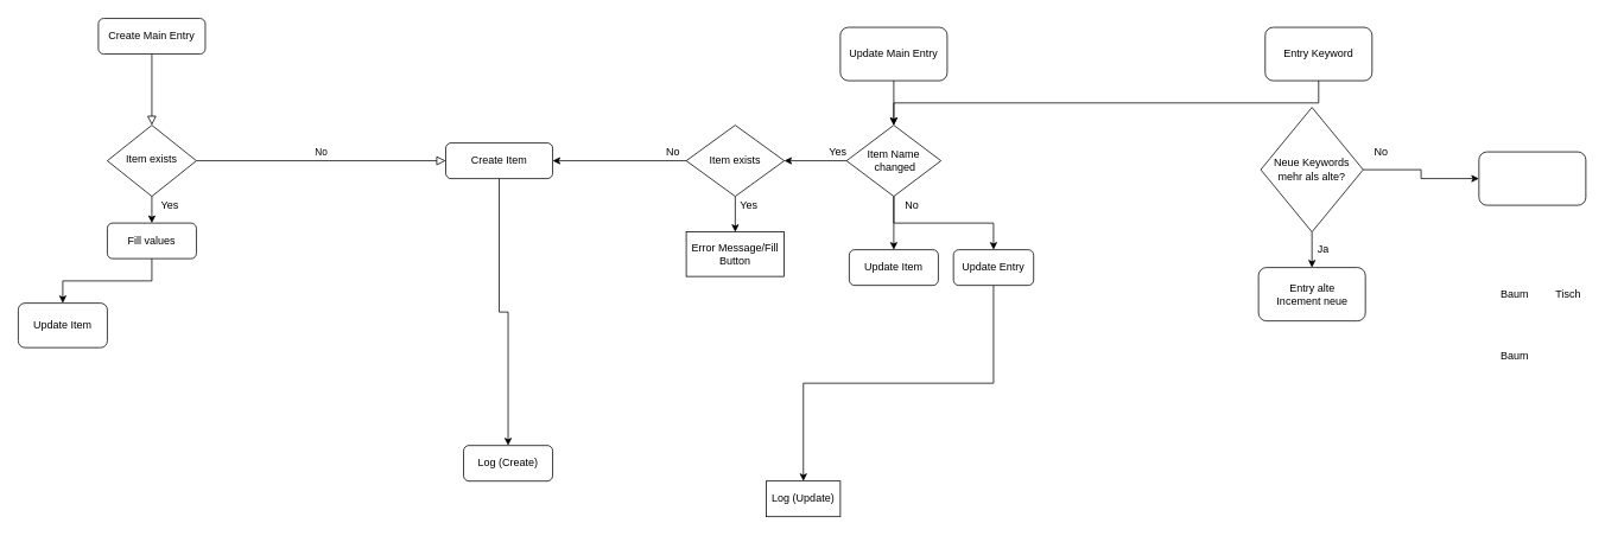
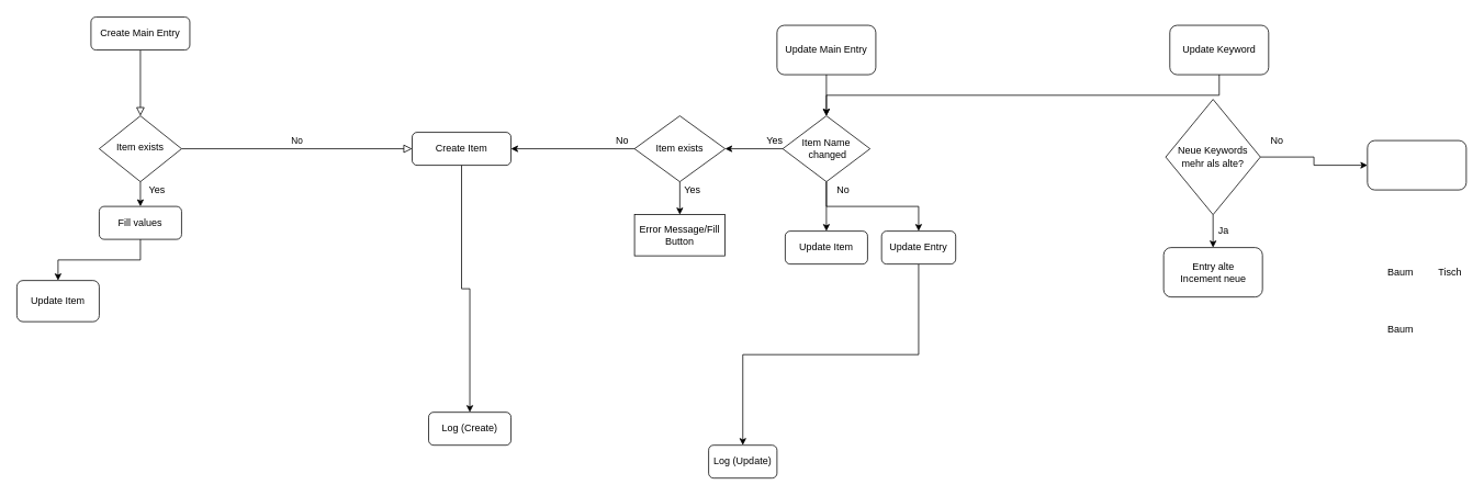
  <mxCell id="0" />
  <mxCell id="1" parent="0" />
  <mxCell id="2" value="" style="rounded=0;html=1;jettySize=auto;orthogonalLoop=1;fontSize=11;endArrow=block;endFill=0;endSize=8;strokeWidth=1;shadow=0;labelBackgroundColor=none;edgeStyle=orthogonalEdgeStyle;" parent="1" source="3" target="6" edge="1"><mxGeometry relative="1" as="geometry" /></mxCell>
  <mxCell id="3" value="Create Main Entry" style="rounded=1;whiteSpace=wrap;html=1;fontSize=12;glass=0;strokeWidth=1;shadow=0;" parent="1" vertex="1"><mxGeometry x="110" y="20" width="120" height="40" as="geometry" /></mxCell>
  <mxCell id="4" value="No" style="edgeStyle=orthogonalEdgeStyle;rounded=0;html=1;jettySize=auto;orthogonalLoop=1;fontSize=11;endArrow=block;endFill=0;endSize=8;strokeWidth=1;shadow=0;labelBackgroundColor=none;" parent="1" source="6" target="8" edge="1"><mxGeometry y="10" relative="1" as="geometry"><mxPoint as="offset" /></mxGeometry></mxCell>
  <mxCell id="5" style="edgeStyle=orthogonalEdgeStyle;rounded=0;orthogonalLoop=1;jettySize=auto;html=1;exitX=0.5;exitY=1;exitDx=0;exitDy=0;entryX=0.5;entryY=0;entryDx=0;entryDy=0;" parent="1" source="6" target="24" edge="1"><mxGeometry relative="1" as="geometry" /></mxCell>
  <mxCell id="6" value="Item exists" style="rhombus;whiteSpace=wrap;html=1;shadow=0;fontFamily=Helvetica;fontSize=12;align=center;strokeWidth=1;spacing=6;spacingTop=-4;" parent="1" vertex="1"><mxGeometry x="120" y="140" width="100" height="80" as="geometry" /></mxCell>
  <mxCell id="7" style="edgeStyle=orthogonalEdgeStyle;rounded=0;orthogonalLoop=1;jettySize=auto;html=1;exitX=0.5;exitY=1;exitDx=0;exitDy=0;entryX=0.5;entryY=0;entryDx=0;entryDy=0;" parent="1" source="8" target="9" edge="1"><mxGeometry relative="1" as="geometry" /></mxCell>
  <mxCell id="8" value="Create Item" style="rounded=1;whiteSpace=wrap;html=1;fontSize=12;glass=0;strokeWidth=1;shadow=0;" parent="1" vertex="1"><mxGeometry x="500" y="160" width="120" height="40" as="geometry" /></mxCell>
  <mxCell id="9" value="Log (Create)" style="rounded=1;whiteSpace=wrap;html=1;" parent="1" vertex="1"><mxGeometry x="520" y="500" width="100" height="40" as="geometry" /></mxCell>
  <mxCell id="10" value="" style="edgeStyle=orthogonalEdgeStyle;rounded=0;orthogonalLoop=1;jettySize=auto;html=1;" parent="1" source="11" target="15" edge="1"><mxGeometry relative="1" as="geometry" /></mxCell>
  <mxCell id="11" value="Update Main Entry" style="rounded=1;whiteSpace=wrap;html=1;" parent="1" vertex="1"><mxGeometry x="943" y="30" width="120" height="60" as="geometry" /></mxCell>
  <mxCell id="12" style="edgeStyle=orthogonalEdgeStyle;rounded=0;orthogonalLoop=1;jettySize=auto;html=1;exitX=0;exitY=0.5;exitDx=0;exitDy=0;entryX=1;entryY=0.5;entryDx=0;entryDy=0;" parent="1" source="15" target="21" edge="1"><mxGeometry relative="1" as="geometry" /></mxCell>
  <mxCell id="13" style="edgeStyle=orthogonalEdgeStyle;rounded=0;orthogonalLoop=1;jettySize=auto;html=1;exitX=0.5;exitY=1;exitDx=0;exitDy=0;entryX=0.5;entryY=0;entryDx=0;entryDy=0;" parent="1" source="15" target="27" edge="1"><mxGeometry relative="1" as="geometry" /></mxCell>
  <mxCell id="14" style="edgeStyle=orthogonalEdgeStyle;rounded=0;orthogonalLoop=1;jettySize=auto;html=1;exitX=0.5;exitY=1;exitDx=0;exitDy=0;entryX=0.5;entryY=0;entryDx=0;entryDy=0;" parent="1" source="15" target="29" edge="1"><mxGeometry relative="1" as="geometry" /></mxCell>
  <mxCell id="15" value="Item Name&lt;br&gt;&amp;nbsp;changed" style="rhombus;whiteSpace=wrap;html=1;" parent="1" vertex="1"><mxGeometry x="950" y="140" width="106" height="80" as="geometry" /></mxCell>
  <mxCell id="16" value="Yes&lt;br&gt;" style="text;html=1;align=center;verticalAlign=middle;resizable=0;points=[];autosize=1;" parent="1" vertex="1"><mxGeometry x="170" y="220" width="40" height="20" as="geometry" /></mxCell>
  <mxCell id="17" value="Yes&lt;br&gt;" style="text;html=1;align=center;verticalAlign=middle;resizable=0;points=[];autosize=1;" parent="1" vertex="1"><mxGeometry x="920" y="160" width="40" height="20" as="geometry" /></mxCell>
  <mxCell id="18" value="No&lt;br&gt;" style="text;html=1;align=center;verticalAlign=middle;resizable=0;points=[];autosize=1;" parent="1" vertex="1"><mxGeometry x="1008" y="220" width="30" height="20" as="geometry" /></mxCell>
  <mxCell id="19" style="edgeStyle=orthogonalEdgeStyle;rounded=0;orthogonalLoop=1;jettySize=auto;html=1;exitX=0.5;exitY=1;exitDx=0;exitDy=0;entryX=0.5;entryY=0;entryDx=0;entryDy=0;" parent="1" source="21" target="26" edge="1"><mxGeometry relative="1" as="geometry" /></mxCell>
  <mxCell id="20" style="edgeStyle=orthogonalEdgeStyle;rounded=0;orthogonalLoop=1;jettySize=auto;html=1;exitX=0;exitY=0.5;exitDx=0;exitDy=0;entryX=1;entryY=0.5;entryDx=0;entryDy=0;" parent="1" source="21" target="8" edge="1"><mxGeometry relative="1" as="geometry" /></mxCell>
  <mxCell id="21" value="Item exists" style="rhombus;whiteSpace=wrap;html=1;" parent="1" vertex="1"><mxGeometry x="770" y="140" width="110" height="80" as="geometry" /></mxCell>
  <mxCell id="22" value="Yes" style="text;html=1;align=center;verticalAlign=middle;resizable=0;points=[];autosize=1;" parent="1" vertex="1"><mxGeometry x="820" y="220" width="40" height="20" as="geometry" /></mxCell>
  <mxCell id="23" style="edgeStyle=orthogonalEdgeStyle;rounded=0;orthogonalLoop=1;jettySize=auto;html=1;exitX=0.5;exitY=1;exitDx=0;exitDy=0;" parent="1" source="24" target="25" edge="1"><mxGeometry relative="1" as="geometry" /></mxCell>
  <mxCell id="24" value="Fill values" style="rounded=1;whiteSpace=wrap;html=1;" parent="1" vertex="1"><mxGeometry x="120" y="250" width="100" height="40" as="geometry" /></mxCell>
  <mxCell id="25" value="Update Item" style="rounded=1;whiteSpace=wrap;html=1;" parent="1" vertex="1"><mxGeometry x="20" y="340" width="100" height="50" as="geometry" /></mxCell>
  <mxCell id="26" value="Error Message/Fill Button" style="whiteSpace=wrap;html=1;rounded=0;" parent="1" vertex="1"><mxGeometry x="770" y="260" width="110" height="50" as="geometry" /></mxCell>
  <mxCell id="27" value="Update Item" style="rounded=1;whiteSpace=wrap;html=1;" parent="1" vertex="1"><mxGeometry x="953" y="280" width="100" height="40" as="geometry" /></mxCell>
  <mxCell id="28" style="edgeStyle=orthogonalEdgeStyle;rounded=0;orthogonalLoop=1;jettySize=auto;html=1;exitX=0.5;exitY=1;exitDx=0;exitDy=0;" parent="1" source="29" target="31" edge="1"><mxGeometry relative="1" as="geometry" /></mxCell>
  <mxCell id="29" value="Update Entry" style="rounded=1;whiteSpace=wrap;html=1;" parent="1" vertex="1"><mxGeometry x="1070" y="280" width="90" height="40" as="geometry" /></mxCell>
  <mxCell id="30" value="No" style="text;html=1;align=center;verticalAlign=middle;resizable=0;points=[];autosize=1;" parent="1" vertex="1"><mxGeometry x="740" y="160" width="30" height="20" as="geometry" /></mxCell>
- <mxCell id="31" value="Log (Update)" style="whiteSpace=wrap;html=1;rounded=0;" parent="1" vertex="1"><mxGeometry x="860" y="540" width="83" height="40" as="geometry" /></mxCell>
+ <mxCell id="31" value="Log (Update)" style="rounded=1;whiteSpace=wrap;html=1;" parent="1" vertex="1"><mxGeometry x="860" y="540" width="83" height="40" as="geometry" /></mxCell>
  <mxCell id="32" style="edgeStyle=orthogonalEdgeStyle;rounded=0;orthogonalLoop=1;jettySize=auto;html=1;exitX=0.5;exitY=1;exitDx=0;exitDy=0;" edge="1" parent="1" source="33" target="15"><mxGeometry relative="1" as="geometry" /></mxCell>
- <mxCell id="33" value="Entry Keyword" style="rounded=1;whiteSpace=wrap;html=1;" vertex="1" parent="1"><mxGeometry x="1420" y="30" width="120" height="60" as="geometry" /></mxCell>
+ <mxCell id="33" value="Update Keyword" style="rounded=1;whiteSpace=wrap;html=1;" vertex="1" parent="1"><mxGeometry x="1420" y="30" width="120" height="60" as="geometry" /></mxCell>
  <mxCell id="34" style="edgeStyle=orthogonalEdgeStyle;rounded=0;orthogonalLoop=1;jettySize=auto;html=1;exitX=0.5;exitY=1;exitDx=0;exitDy=0;" edge="1" parent="1" source="36" target="37"><mxGeometry relative="1" as="geometry" /></mxCell>
  <mxCell id="35" style="edgeStyle=orthogonalEdgeStyle;rounded=0;orthogonalLoop=1;jettySize=auto;html=1;exitX=1;exitY=0.5;exitDx=0;exitDy=0;" edge="1" parent="1" source="36" target="39"><mxGeometry relative="1" as="geometry" /></mxCell>
  <mxCell id="36" value="Neue Keywords mehr als alte?" style="rhombus;whiteSpace=wrap;html=1;" vertex="1" parent="1"><mxGeometry x="1415" y="120" width="115" height="140" as="geometry" /></mxCell>
  <mxCell id="37" value="Entry alte&lt;br&gt;Incement neue" style="rounded=1;whiteSpace=wrap;html=1;" vertex="1" parent="1"><mxGeometry x="1412.5" y="300" width="120" height="60" as="geometry" /></mxCell>
  <mxCell id="38" value="Ja" style="text;html=1;align=center;verticalAlign=middle;resizable=0;points=[];autosize=1;" vertex="1" parent="1"><mxGeometry x="1470" y="270" width="30" height="20" as="geometry" /></mxCell>
  <mxCell id="39" value="" style="rounded=1;whiteSpace=wrap;html=1;" vertex="1" parent="1"><mxGeometry x="1660" y="170" width="120" height="60" as="geometry" /></mxCell>
  <mxCell id="40" value="No" style="text;html=1;align=center;verticalAlign=middle;resizable=0;points=[];autosize=1;" vertex="1" parent="1"><mxGeometry x="1535" y="160" width="30" height="20" as="geometry" /></mxCell>
  <mxCell id="41" value="Baum" style="text;html=1;align=center;verticalAlign=middle;resizable=0;points=[];autosize=1;" vertex="1" parent="1"><mxGeometry x="1675" y="320" width="50" height="20" as="geometry" /></mxCell>
  <mxCell id="42" value="Tisch" style="text;html=1;align=center;verticalAlign=middle;resizable=0;points=[];autosize=1;" vertex="1" parent="1"><mxGeometry x="1740" y="320" width="40" height="20" as="geometry" /></mxCell>
  <mxCell id="43" value="Baum" style="text;html=1;align=center;verticalAlign=middle;resizable=0;points=[];autosize=1;" vertex="1" parent="1"><mxGeometry x="1675" y="390" width="50" height="20" as="geometry" /></mxCell>
